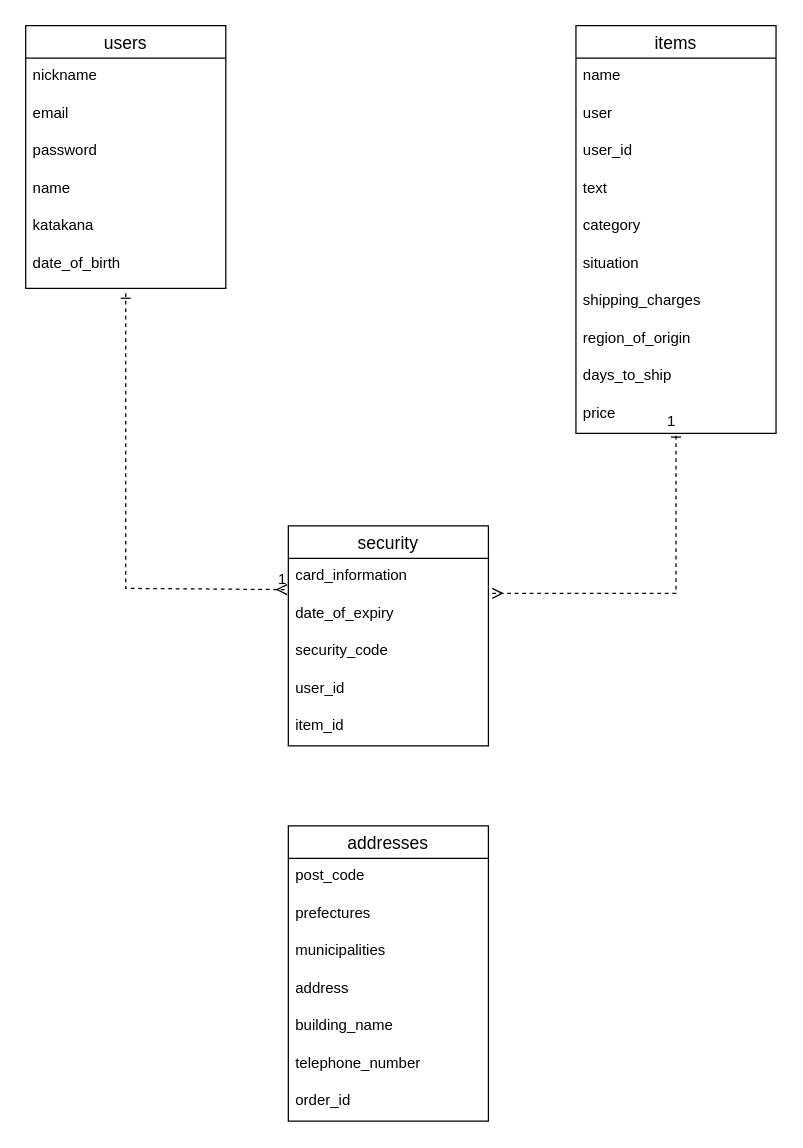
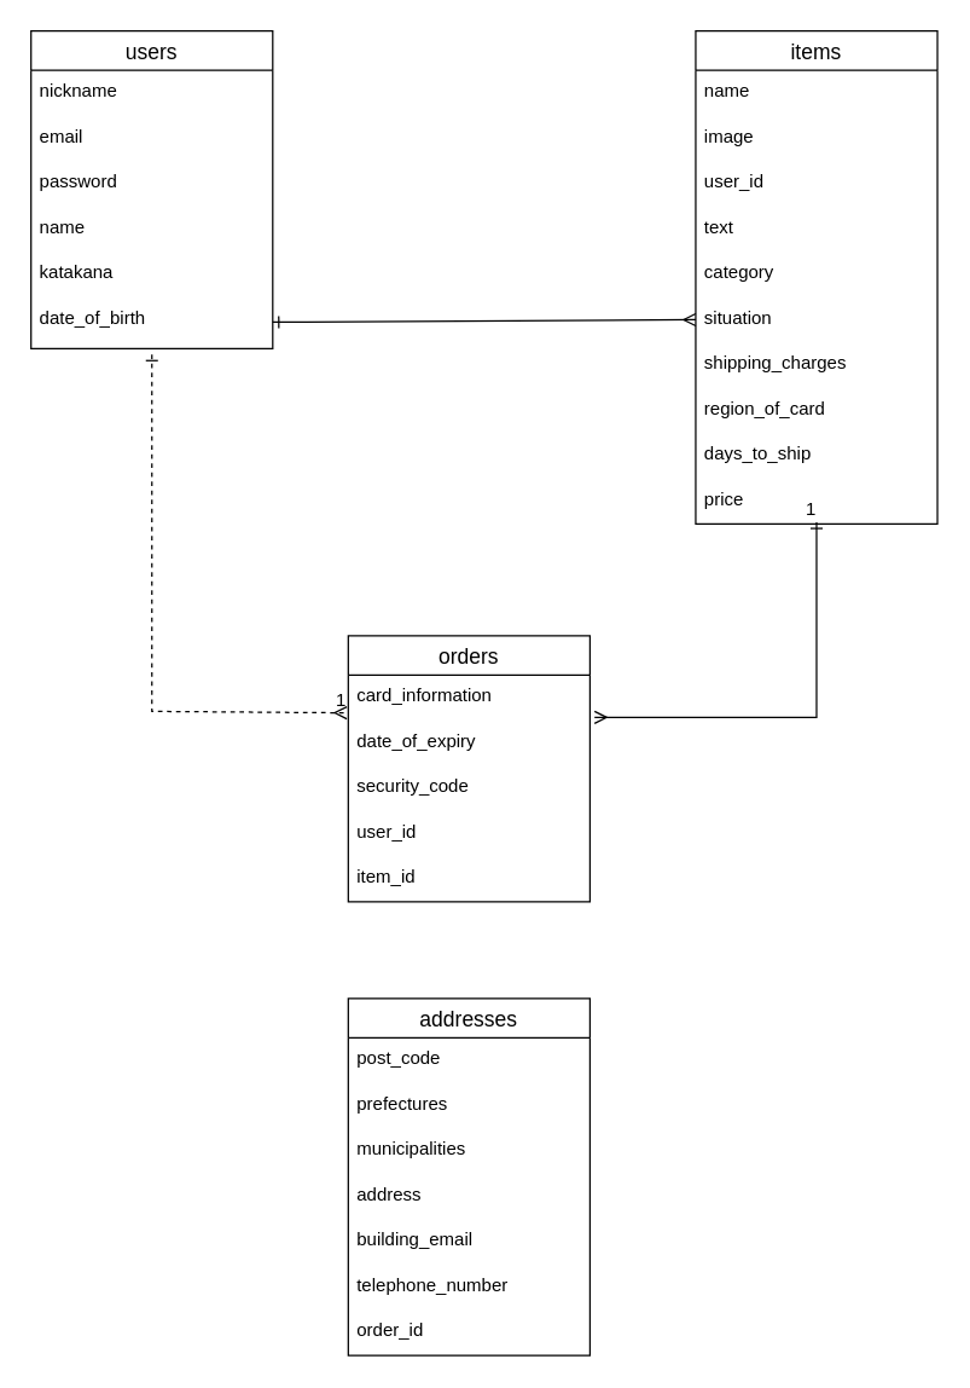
  <mxCell id="0" />
  <mxCell id="1" parent="0" />
  <mxCell id="2" value="users" style="swimlane;fontStyle=0;childLayout=stackLayout;horizontal=1;startSize=26;horizontalStack=0;resizeParent=1;resizeParentMax=0;resizeLast=0;collapsible=1;marginBottom=0;align=center;fontSize=14;" vertex="1" parent="1"><mxGeometry x="20" y="20" width="160" height="210" as="geometry" /></mxCell>
  <mxCell id="3" value="nickname" style="text;strokeColor=none;fillColor=none;spacingLeft=4;spacingRight=4;overflow=hidden;rotatable=0;points=[[0,0.5],[1,0.5]];portConstraint=eastwest;fontSize=12;" vertex="1" parent="2"><mxGeometry y="26" width="160" height="30" as="geometry" /></mxCell>
  <mxCell id="4" value="email" style="text;strokeColor=none;fillColor=none;spacingLeft=4;spacingRight=4;overflow=hidden;rotatable=0;points=[[0,0.5],[1,0.5]];portConstraint=eastwest;fontSize=12;" vertex="1" parent="2"><mxGeometry y="56" width="160" height="30" as="geometry" /></mxCell>
  <mxCell id="5" value="password" style="text;strokeColor=none;fillColor=none;spacingLeft=4;spacingRight=4;overflow=hidden;rotatable=0;points=[[0,0.5],[1,0.5]];portConstraint=eastwest;fontSize=12;" vertex="1" parent="2"><mxGeometry y="86" width="160" height="30" as="geometry" /></mxCell>
  <mxCell id="6" value="name" style="text;strokeColor=none;fillColor=none;spacingLeft=4;spacingRight=4;overflow=hidden;rotatable=0;points=[[0,0.5],[1,0.5]];portConstraint=eastwest;fontSize=12;" vertex="1" parent="2"><mxGeometry y="116" width="160" height="30" as="geometry" /></mxCell>
  <mxCell id="7" value="katakana" style="text;strokeColor=none;fillColor=none;spacingLeft=4;spacingRight=4;overflow=hidden;rotatable=0;points=[[0,0.5],[1,0.5]];portConstraint=eastwest;fontSize=12;" vertex="1" parent="2"><mxGeometry y="146" width="160" height="30" as="geometry" /></mxCell>
  <mxCell id="8" value="date_of_birth" style="text;strokeColor=none;fillColor=none;spacingLeft=4;spacingRight=4;overflow=hidden;rotatable=0;points=[[0,0.5],[1,0.5]];portConstraint=eastwest;fontSize=12;" vertex="1" parent="2"><mxGeometry y="176" width="160" height="34" as="geometry" /></mxCell>
  <mxCell id="9" value="items" style="swimlane;fontStyle=0;childLayout=stackLayout;horizontal=1;startSize=26;horizontalStack=0;resizeParent=1;resizeParentMax=0;resizeLast=0;collapsible=1;marginBottom=0;align=center;fontSize=14;" vertex="1" parent="1"><mxGeometry x="460" y="20" width="160" height="326" as="geometry" /></mxCell>
  <mxCell id="10" value="name" style="text;strokeColor=none;fillColor=none;spacingLeft=4;spacingRight=4;overflow=hidden;rotatable=0;points=[[0,0.5],[1,0.5]];portConstraint=eastwest;fontSize=12;" vertex="1" parent="9"><mxGeometry y="26" width="160" height="30" as="geometry" /></mxCell>
- <mxCell id="11" value="user" style="text;strokeColor=none;fillColor=none;spacingLeft=4;spacingRight=4;overflow=hidden;rotatable=0;points=[[0,0.5],[1,0.5]];portConstraint=eastwest;fontSize=12;" vertex="1" parent="9"><mxGeometry y="56" width="160" height="30" as="geometry" /></mxCell>
+ <mxCell id="11" value="image" style="text;strokeColor=none;fillColor=none;spacingLeft=4;spacingRight=4;overflow=hidden;rotatable=0;points=[[0,0.5],[1,0.5]];portConstraint=eastwest;fontSize=12;" vertex="1" parent="9"><mxGeometry y="56" width="160" height="30" as="geometry" /></mxCell>
  <mxCell id="12" value="user_id" style="text;strokeColor=none;fillColor=none;spacingLeft=4;spacingRight=4;overflow=hidden;rotatable=0;points=[[0,0.5],[1,0.5]];portConstraint=eastwest;fontSize=12;" vertex="1" parent="9"><mxGeometry y="86" width="160" height="30" as="geometry" /></mxCell>
  <mxCell id="13" value="text" style="text;strokeColor=none;fillColor=none;spacingLeft=4;spacingRight=4;overflow=hidden;rotatable=0;points=[[0,0.5],[1,0.5]];portConstraint=eastwest;fontSize=12;" vertex="1" parent="9"><mxGeometry y="116" width="160" height="30" as="geometry" /></mxCell>
  <mxCell id="14" value="category" style="text;strokeColor=none;fillColor=none;spacingLeft=4;spacingRight=4;overflow=hidden;rotatable=0;points=[[0,0.5],[1,0.5]];portConstraint=eastwest;fontSize=12;" vertex="1" parent="9"><mxGeometry y="146" width="160" height="30" as="geometry" /></mxCell>
  <mxCell id="15" value="situation&#10;" style="text;strokeColor=none;fillColor=none;spacingLeft=4;spacingRight=4;overflow=hidden;rotatable=0;points=[[0,0.5],[1,0.5]];portConstraint=eastwest;fontSize=12;" vertex="1" parent="9"><mxGeometry y="176" width="160" height="30" as="geometry" /></mxCell>
  <mxCell id="16" value="shipping_charges&#10;" style="text;strokeColor=none;fillColor=none;spacingLeft=4;spacingRight=4;overflow=hidden;rotatable=0;points=[[0,0.5],[1,0.5]];portConstraint=eastwest;fontSize=12;" vertex="1" parent="9"><mxGeometry y="206" width="160" height="30" as="geometry" /></mxCell>
- <mxCell id="17" value="region_of_origin" style="text;strokeColor=none;fillColor=none;spacingLeft=4;spacingRight=4;overflow=hidden;rotatable=0;points=[[0,0.5],[1,0.5]];portConstraint=eastwest;fontSize=12;" vertex="1" parent="9"><mxGeometry y="236" width="160" height="30" as="geometry" /></mxCell>
+ <mxCell id="17" value="region_of_card" style="text;strokeColor=none;fillColor=none;spacingLeft=4;spacingRight=4;overflow=hidden;rotatable=0;points=[[0,0.5],[1,0.5]];portConstraint=eastwest;fontSize=12;" vertex="1" parent="9"><mxGeometry y="236" width="160" height="30" as="geometry" /></mxCell>
  <mxCell id="18" value="days_to_ship" style="text;strokeColor=none;fillColor=none;spacingLeft=4;spacingRight=4;overflow=hidden;rotatable=0;points=[[0,0.5],[1,0.5]];portConstraint=eastwest;fontSize=12;" vertex="1" parent="9"><mxGeometry y="266" width="160" height="30" as="geometry" /></mxCell>
  <mxCell id="19" value="price" style="text;strokeColor=none;fillColor=none;spacingLeft=4;spacingRight=4;overflow=hidden;rotatable=0;points=[[0,0.5],[1,0.5]];portConstraint=eastwest;fontSize=12;" vertex="1" parent="9"><mxGeometry y="296" width="160" height="30" as="geometry" /></mxCell>
- <mxCell id="20" value="security" style="swimlane;fontStyle=0;childLayout=stackLayout;horizontal=1;startSize=26;horizontalStack=0;resizeParent=1;resizeParentMax=0;resizeLast=0;collapsible=1;marginBottom=0;align=center;fontSize=14;" vertex="1" parent="1"><mxGeometry x="230" y="420" width="160" height="176" as="geometry" /></mxCell>
+ <mxCell id="20" value="orders" style="swimlane;fontStyle=0;childLayout=stackLayout;horizontal=1;startSize=26;horizontalStack=0;resizeParent=1;resizeParentMax=0;resizeLast=0;collapsible=1;marginBottom=0;align=center;fontSize=14;" vertex="1" parent="1"><mxGeometry x="230" y="420" width="160" height="176" as="geometry" /></mxCell>
  <mxCell id="21" value="card_information" style="text;strokeColor=none;fillColor=none;spacingLeft=4;spacingRight=4;overflow=hidden;rotatable=0;points=[[0,0.5],[1,0.5]];portConstraint=eastwest;fontSize=12;" vertex="1" parent="20"><mxGeometry y="26" width="160" height="30" as="geometry" /></mxCell>
  <mxCell id="22" value="date_of_expiry" style="text;strokeColor=none;fillColor=none;spacingLeft=4;spacingRight=4;overflow=hidden;rotatable=0;points=[[0,0.5],[1,0.5]];portConstraint=eastwest;fontSize=12;" vertex="1" parent="20"><mxGeometry y="56" width="160" height="30" as="geometry" /></mxCell>
  <mxCell id="23" value="security_code" style="text;strokeColor=none;fillColor=none;spacingLeft=4;spacingRight=4;overflow=hidden;rotatable=0;points=[[0,0.5],[1,0.5]];portConstraint=eastwest;fontSize=12;" vertex="1" parent="20"><mxGeometry y="86" width="160" height="30" as="geometry" /></mxCell>
  <mxCell id="24" value="user_id" style="text;strokeColor=none;fillColor=none;spacingLeft=4;spacingRight=4;overflow=hidden;rotatable=0;points=[[0,0.5],[1,0.5]];portConstraint=eastwest;fontSize=12;" vertex="1" parent="20"><mxGeometry y="116" width="160" height="30" as="geometry" /></mxCell>
  <mxCell id="25" value="item_id" style="text;strokeColor=none;fillColor=none;spacingLeft=4;spacingRight=4;overflow=hidden;rotatable=0;points=[[0,0.5],[1,0.5]];portConstraint=eastwest;fontSize=12;" vertex="1" parent="20"><mxGeometry y="146" width="160" height="30" as="geometry" /></mxCell>
  <mxCell id="26" value="addresses" style="swimlane;fontStyle=0;childLayout=stackLayout;horizontal=1;startSize=26;horizontalStack=0;resizeParent=1;resizeParentMax=0;resizeLast=0;collapsible=1;marginBottom=0;align=center;fontSize=14;" vertex="1" parent="1"><mxGeometry x="230" y="660" width="160" height="236" as="geometry" /></mxCell>
  <mxCell id="27" value="post_code" style="text;strokeColor=none;fillColor=none;spacingLeft=4;spacingRight=4;overflow=hidden;rotatable=0;points=[[0,0.5],[1,0.5]];portConstraint=eastwest;fontSize=12;" vertex="1" parent="26"><mxGeometry y="26" width="160" height="30" as="geometry" /></mxCell>
  <mxCell id="28" value="prefectures" style="text;strokeColor=none;fillColor=none;spacingLeft=4;spacingRight=4;overflow=hidden;rotatable=0;points=[[0,0.5],[1,0.5]];portConstraint=eastwest;fontSize=12;" vertex="1" parent="26"><mxGeometry y="56" width="160" height="30" as="geometry" /></mxCell>
  <mxCell id="29" value="municipalities" style="text;strokeColor=none;fillColor=none;spacingLeft=4;spacingRight=4;overflow=hidden;rotatable=0;points=[[0,0.5],[1,0.5]];portConstraint=eastwest;fontSize=12;" vertex="1" parent="26"><mxGeometry y="86" width="160" height="30" as="geometry" /></mxCell>
  <mxCell id="30" value="address" style="text;strokeColor=none;fillColor=none;spacingLeft=4;spacingRight=4;overflow=hidden;rotatable=0;points=[[0,0.5],[1,0.5]];portConstraint=eastwest;fontSize=12;" vertex="1" parent="26"><mxGeometry y="116" width="160" height="30" as="geometry" /></mxCell>
- <mxCell id="31" value="building_name" style="text;strokeColor=none;fillColor=none;spacingLeft=4;spacingRight=4;overflow=hidden;rotatable=0;points=[[0,0.5],[1,0.5]];portConstraint=eastwest;fontSize=12;" vertex="1" parent="26"><mxGeometry y="146" width="160" height="30" as="geometry" /></mxCell>
+ <mxCell id="31" value="building_email" style="text;strokeColor=none;fillColor=none;spacingLeft=4;spacingRight=4;overflow=hidden;rotatable=0;points=[[0,0.5],[1,0.5]];portConstraint=eastwest;fontSize=12;" vertex="1" parent="26"><mxGeometry y="146" width="160" height="30" as="geometry" /></mxCell>
  <mxCell id="32" value="telephone_number" style="text;strokeColor=none;fillColor=none;spacingLeft=4;spacingRight=4;overflow=hidden;rotatable=0;points=[[0,0.5],[1,0.5]];portConstraint=eastwest;fontSize=12;" vertex="1" parent="26"><mxGeometry y="176" width="160" height="30" as="geometry" /></mxCell>
  <mxCell id="33" value="order_id" style="text;strokeColor=none;fillColor=none;spacingLeft=4;spacingRight=4;overflow=hidden;rotatable=0;points=[[0,0.5],[1,0.5]];portConstraint=eastwest;fontSize=12;" vertex="1" parent="26"><mxGeometry y="206" width="160" height="30" as="geometry" /></mxCell>
+ <mxCell id="34" style="edgeStyle=none;html=1;entryX=0;entryY=0.5;entryDx=0;entryDy=0;strokeColor=default;startArrow=ERone;startFill=0;endArrow=ERmany;endFill=0;" edge="1" parent="1" source="8" target="15"><mxGeometry relative="1" as="geometry" /></mxCell>
  <mxCell id="35" value="" style="endArrow=ERmany;html=1;rounded=0;strokeColor=default;exitX=0.5;exitY=1.118;exitDx=0;exitDy=0;exitPerimeter=0;entryX=-0.006;entryY=0.833;entryDx=0;entryDy=0;entryPerimeter=0;startArrow=ERone;startFill=0;endFill=0;dashed=1;" edge="1" parent="1" source="8" target="21"><mxGeometry relative="1" as="geometry"><mxPoint x="240" y="170" as="sourcePoint" /><mxPoint x="130" y="470" as="targetPoint" /><Array as="points"><mxPoint x="100" y="470" /></Array></mxGeometry></mxCell>
  <mxCell id="36" value="1" style="resizable=0;html=1;align=right;verticalAlign=bottom;" connectable="0" vertex="1" parent="35"><mxGeometry x="1" relative="1" as="geometry" /></mxCell>
- <mxCell id="37" value="" style="endArrow=ERone;html=1;rounded=0;strokeColor=default;entryX=0.5;entryY=0.967;entryDx=0;entryDy=0;entryPerimeter=0;exitX=1.019;exitY=0.933;exitDx=0;exitDy=0;startArrow=ERmany;startFill=0;endFill=0;exitPerimeter=0;dashed=1;" edge="1" parent="1" source="21" target="19"><mxGeometry relative="1" as="geometry"><mxPoint x="240" y="300" as="sourcePoint" /><mxPoint x="400" y="300" as="targetPoint" /><Array as="points"><mxPoint x="540" y="474" /></Array></mxGeometry></mxCell>
+ <mxCell id="37" value="" style="endArrow=ERone;html=1;rounded=0;strokeColor=default;entryX=0.5;entryY=0.967;entryDx=0;entryDy=0;entryPerimeter=0;exitX=1.019;exitY=0.933;exitDx=0;exitDy=0;startArrow=ERmany;startFill=0;endFill=0;exitPerimeter=0;" edge="1" parent="1" source="21" target="19"><mxGeometry relative="1" as="geometry"><mxPoint x="240" y="300" as="sourcePoint" /><mxPoint x="400" y="300" as="targetPoint" /><Array as="points"><mxPoint x="540" y="474" /></Array></mxGeometry></mxCell>
  <mxCell id="38" value="1" style="resizable=0;html=1;align=right;verticalAlign=bottom;" connectable="0" vertex="1" parent="37"><mxGeometry x="1" relative="1" as="geometry" /></mxCell>
